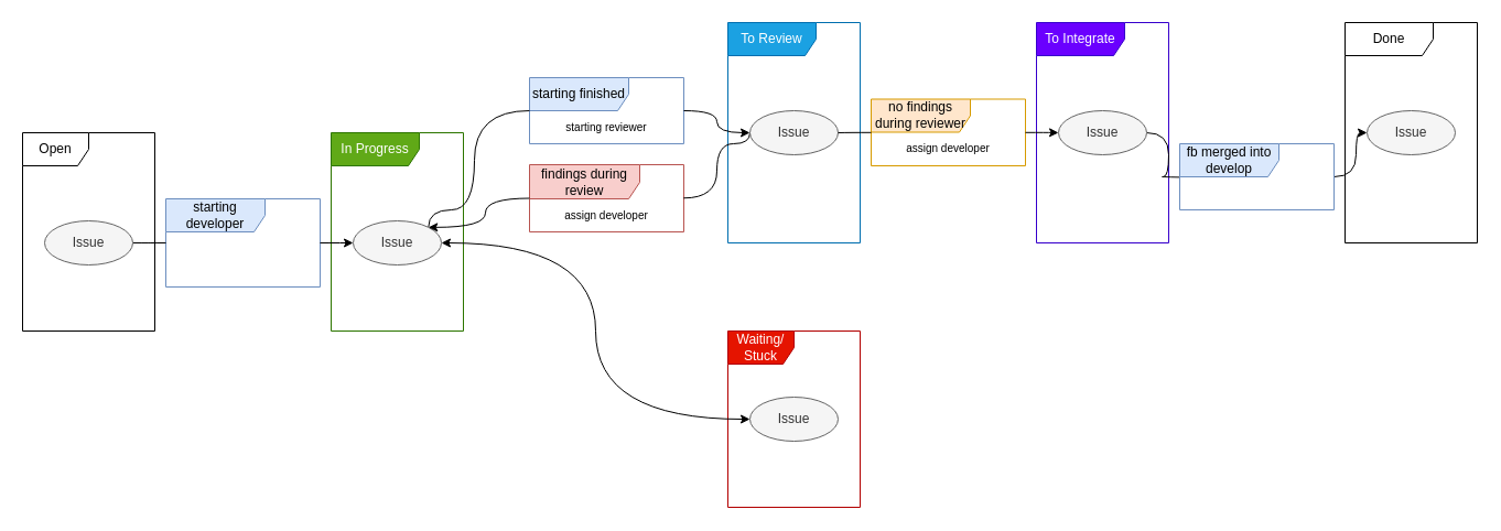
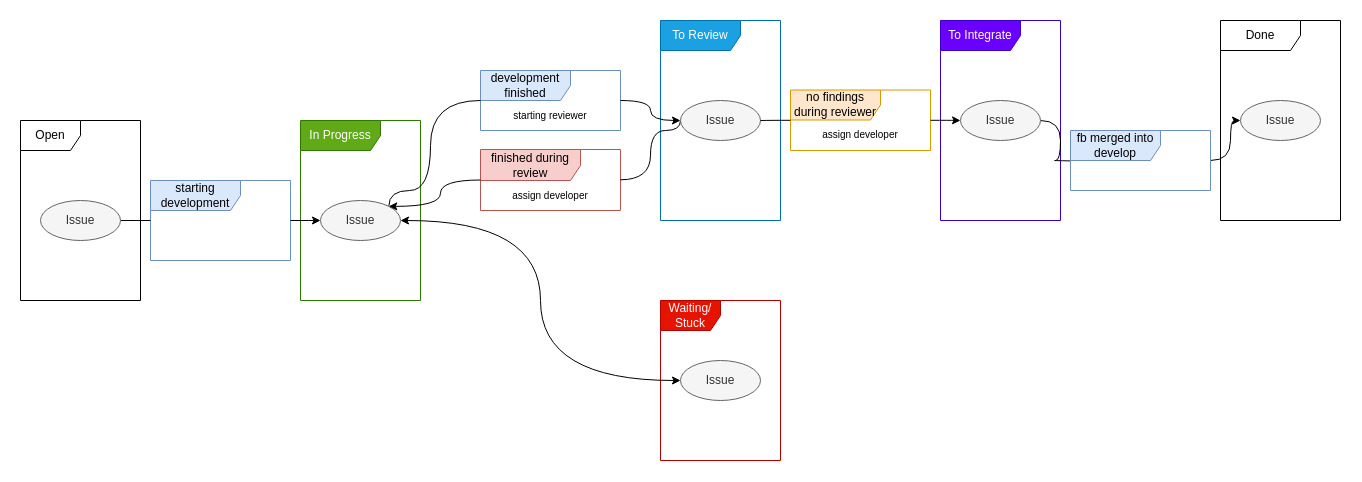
  <mxCell id="0" />
  <mxCell id="1" parent="0" />
- <mxCell id="2" value="findings during review" style="shape=umlFrame;whiteSpace=wrap;html=1;width=100;height=31;fillColor=#f8cecc;strokeColor=#b85450;swimlaneFillColor=#ffffff;" vertex="1" parent="1"><mxGeometry x="480" y="149" width="140" height="61" as="geometry" /></mxCell>
- <mxCell id="3" value="starting finished" style="shape=umlFrame;whiteSpace=wrap;html=1;width=90;height=30;fillColor=#dae8fc;strokeColor=#6c8ebf;swimlaneFillColor=#ffffff;" vertex="1" parent="1"><mxGeometry x="480" y="70" width="140" height="60" as="geometry" /></mxCell>
+ <mxCell id="2" value="finished during review" style="shape=umlFrame;whiteSpace=wrap;html=1;width=100;height=31;fillColor=#f8cecc;strokeColor=#b85450;swimlaneFillColor=#ffffff;" vertex="1" parent="1"><mxGeometry x="480" y="149" width="140" height="61" as="geometry" /></mxCell>
+ <mxCell id="3" value="development finished" style="shape=umlFrame;whiteSpace=wrap;html=1;width=90;height=30;fillColor=#dae8fc;strokeColor=#6c8ebf;swimlaneFillColor=#ffffff;" vertex="1" parent="1"><mxGeometry x="480" y="70" width="140" height="60" as="geometry" /></mxCell>
  <mxCell id="4" value="no findings during reviewer" style="shape=umlFrame;whiteSpace=wrap;html=1;width=90;height=30;fillColor=#ffe6cc;strokeColor=#d79b00;swimlaneFillColor=#ffffff;" vertex="1" parent="1"><mxGeometry x="790" y="89.5" width="140" height="60.5" as="geometry" /></mxCell>
- <mxCell id="5" value="starting developer" style="shape=umlFrame;whiteSpace=wrap;html=1;width=90;height=30;fillColor=#dae8fc;strokeColor=#6c8ebf;swimlaneFillColor=#FFFFFF;" vertex="1" parent="1"><mxGeometry x="150" y="180" width="140" height="80" as="geometry" /></mxCell>
+ <mxCell id="5" value="starting development" style="shape=umlFrame;whiteSpace=wrap;html=1;width=90;height=30;fillColor=#dae8fc;strokeColor=#6c8ebf;swimlaneFillColor=#FFFFFF;" vertex="1" parent="1"><mxGeometry x="150" y="180" width="140" height="80" as="geometry" /></mxCell>
  <mxCell id="6" value="Open" style="shape=umlFrame;whiteSpace=wrap;html=1;swimlaneFillColor=#ffffff;" vertex="1" parent="1"><mxGeometry y="120" width="120" height="180" as="geometry" x="20" /></mxCell>
  <mxCell id="7" value="In Progress" style="shape=umlFrame;whiteSpace=wrap;html=1;width=80;height=30;fillColor=#60a917;strokeColor=#2D7600;fontColor=#ffffff;swimlaneFillColor=#ffffff;" vertex="1" parent="1"><mxGeometry x="300" y="120" width="120" height="180" as="geometry" /></mxCell>
  <mxCell id="8" value="To Review" style="shape=umlFrame;whiteSpace=wrap;html=1;width=80;height=30;fillColor=#1ba1e2;strokeColor=#006EAF;fontColor=#ffffff;swimlaneFillColor=#ffffff;" vertex="1" parent="1"><mxGeometry x="660" y="20" width="120" height="200" as="geometry" /></mxCell>
  <mxCell id="9" value="To Integrate" style="shape=umlFrame;whiteSpace=wrap;html=1;width=80;height=30;fillColor=#6a00ff;strokeColor=#3700CC;fontColor=#ffffff;swimlaneFillColor=#ffffff;" vertex="1" parent="1"><mxGeometry x="940" y="20" width="120" height="200" as="geometry" /></mxCell>
  <mxCell id="10" value="Done" style="shape=umlFrame;whiteSpace=wrap;html=1;width=80;height=30;swimlaneFillColor=#ffffff;" vertex="1" parent="1"><mxGeometry x="1220" y="20" width="120" height="200" as="geometry" /></mxCell>
  <mxCell id="11" style="edgeStyle=orthogonalEdgeStyle;curved=1;orthogonalLoop=1;jettySize=auto;html=1;exitX=1;exitY=0.5;exitDx=0;exitDy=0;startArrow=none;startFill=0;endArrow=none;endFill=0;fontSize=10;" edge="1" parent="1" source="12" target="5"><mxGeometry relative="1" as="geometry" /></mxCell>
  <mxCell id="12" value="Issue" style="ellipse;whiteSpace=wrap;html=1;fillColor=#f5f5f5;strokeColor=#666666;fontColor=#333333;" vertex="1" parent="1"><mxGeometry x="40" y="200" width="80" height="40" as="geometry" /></mxCell>
  <mxCell id="13" style="edgeStyle=orthogonalEdgeStyle;curved=1;orthogonalLoop=1;jettySize=auto;html=1;exitX=1;exitY=0;exitDx=0;exitDy=0;startArrow=none;startFill=0;endArrow=none;endFill=0;fontSize=10;entryX=0;entryY=0;entryDx=0;entryDy=0;" edge="1" parent="1" source="14" target="25"><mxGeometry relative="1" as="geometry"><Array as="points"><mxPoint x="388" y="190" /><mxPoint x="430" y="190" /><mxPoint x="430" y="100" /></Array></mxGeometry></mxCell>
  <mxCell id="14" value="Issue" style="ellipse;whiteSpace=wrap;html=1;fillColor=#f5f5f5;strokeColor=#666666;fontColor=#333333;" vertex="1" parent="1"><mxGeometry x="320" y="200" width="80" height="40" as="geometry" /></mxCell>
  <mxCell id="15" style="edgeStyle=orthogonalEdgeStyle;curved=1;orthogonalLoop=1;jettySize=auto;html=1;exitX=0;exitY=0.5;exitDx=0;exitDy=0;entryX=0.998;entryY=0.497;entryDx=0;entryDy=0;entryPerimeter=0;startArrow=none;startFill=0;endArrow=none;endFill=0;" edge="1" parent="1" source="16" target="2"><mxGeometry relative="1" as="geometry"><Array as="points"><mxPoint x="680" y="130" /><mxPoint x="650" y="130" /><mxPoint x="650" y="179" /></Array></mxGeometry></mxCell>
  <mxCell id="16" value="Issue" style="ellipse;whiteSpace=wrap;html=1;fillColor=#f5f5f5;strokeColor=#666666;fontColor=#333333;" vertex="1" parent="1"><mxGeometry x="680" y="100" width="80" height="40" as="geometry" /></mxCell>
  <mxCell id="17" style="edgeStyle=orthogonalEdgeStyle;curved=1;orthogonalLoop=1;jettySize=auto;html=1;entryX=0.002;entryY=0.507;entryDx=0;entryDy=0;entryPerimeter=0;startArrow=none;startFill=0;endArrow=none;endFill=0;fontSize=10;" edge="1" parent="1" source="18" target="21"><mxGeometry relative="1" as="geometry" /></mxCell>
  <mxCell id="18" value="Issue" style="ellipse;whiteSpace=wrap;html=1;fillColor=#f5f5f5;strokeColor=#666666;fontColor=#333333;" vertex="1" parent="1"><mxGeometry x="960" y="100" width="80" height="40" as="geometry" /></mxCell>
  <mxCell id="19" value="Issue" style="ellipse;whiteSpace=wrap;html=1;fillColor=#f5f5f5;strokeColor=#666666;fontColor=#333333;" vertex="1" parent="1"><mxGeometry x="1240" y="100" width="80" height="40" as="geometry" /></mxCell>
  <mxCell id="20" style="edgeStyle=orthogonalEdgeStyle;curved=1;orthogonalLoop=1;jettySize=auto;html=1;startArrow=none;startFill=0;endArrow=classic;endFill=1;fontSize=10;" edge="1" parent="1" source="21" target="19"><mxGeometry relative="1" as="geometry" /></mxCell>
  <mxCell id="21" value="fb merged into develop" style="shape=umlFrame;whiteSpace=wrap;html=1;width=90;height=30;fillColor=#dae8fc;strokeColor=#6c8ebf;swimlaneFillColor=#ffffff;" vertex="1" parent="1"><mxGeometry x="1070" y="130" width="140" height="60" as="geometry" /></mxCell>
  <mxCell id="22" value="Waiting/&lt;br&gt;Stuck" style="shape=umlFrame;whiteSpace=wrap;html=1;fillColor=#e51400;strokeColor=#B20000;fontColor=#ffffff;swimlaneFillColor=#ffffff;" vertex="1" parent="1"><mxGeometry x="660" y="300" width="120" height="160" as="geometry" /></mxCell>
  <mxCell id="23" value="Issue" style="ellipse;whiteSpace=wrap;html=1;fillColor=#f5f5f5;strokeColor=#666666;fontColor=#333333;" vertex="1" parent="1"><mxGeometry x="680" y="360" width="80" height="40" as="geometry" /></mxCell>
  <mxCell id="24" value="assign developer" style="text;html=1;strokeColor=none;fillColor=none;align=center;verticalAlign=middle;whiteSpace=wrap;rounded=0;fontSize=10;" vertex="1" parent="1"><mxGeometry x="480" y="180" width="140" height="30" as="geometry" /></mxCell>
  <mxCell id="25" value="starting reviewer" style="text;html=1;strokeColor=none;fillColor=none;align=center;verticalAlign=middle;whiteSpace=wrap;rounded=0;fontSize=10;" vertex="1" parent="1"><mxGeometry x="480" y="100" width="140" height="30" as="geometry" /></mxCell>
  <mxCell id="26" value="assign developer" style="text;html=1;strokeColor=none;fillColor=none;align=center;verticalAlign=middle;whiteSpace=wrap;rounded=0;fontSize=10;" vertex="1" parent="1"><mxGeometry x="790" y="119" width="140" height="30" as="geometry" /></mxCell>
  <mxCell id="27" style="edgeStyle=orthogonalEdgeStyle;curved=1;orthogonalLoop=1;jettySize=auto;html=1;startArrow=none;startFill=0;endArrow=classic;endFill=1;fontSize=10;" edge="1" parent="1" source="4" target="18"><mxGeometry relative="1" as="geometry" /></mxCell>
  <mxCell id="28" style="edgeStyle=orthogonalEdgeStyle;curved=1;orthogonalLoop=1;jettySize=auto;html=1;startArrow=none;startFill=0;endArrow=none;endFill=0;fontSize=10;" edge="1" parent="1" source="4" target="16"><mxGeometry relative="1" as="geometry" /></mxCell>
  <mxCell id="29" style="edgeStyle=orthogonalEdgeStyle;curved=1;orthogonalLoop=1;jettySize=auto;html=1;startArrow=none;startFill=0;endArrow=classic;endFill=1;fontSize=10;" edge="1" parent="1" source="3" target="16"><mxGeometry relative="1" as="geometry" /></mxCell>
  <mxCell id="30" style="edgeStyle=orthogonalEdgeStyle;curved=1;orthogonalLoop=1;jettySize=auto;html=1;entryX=1;entryY=0;entryDx=0;entryDy=0;startArrow=none;startFill=0;endArrow=classic;endFill=1;" edge="1" parent="1" source="2" target="14"><mxGeometry relative="1" as="geometry" /></mxCell>
  <mxCell id="31" style="edgeStyle=orthogonalEdgeStyle;curved=1;orthogonalLoop=1;jettySize=auto;html=1;exitX=1;exitY=0.5;exitDx=0;exitDy=0;entryX=0;entryY=0.5;entryDx=0;entryDy=0;startArrow=classic;startFill=1;" edge="1" parent="1" source="14" target="23"><mxGeometry relative="1" as="geometry" /></mxCell>
  <mxCell id="32" style="edgeStyle=orthogonalEdgeStyle;curved=1;orthogonalLoop=1;jettySize=auto;html=1;entryX=0;entryY=0.5;entryDx=0;entryDy=0;startArrow=none;startFill=0;endArrow=classic;endFill=1;fontSize=10;" edge="1" parent="1" source="5" target="14"><mxGeometry relative="1" as="geometry" /></mxCell>
